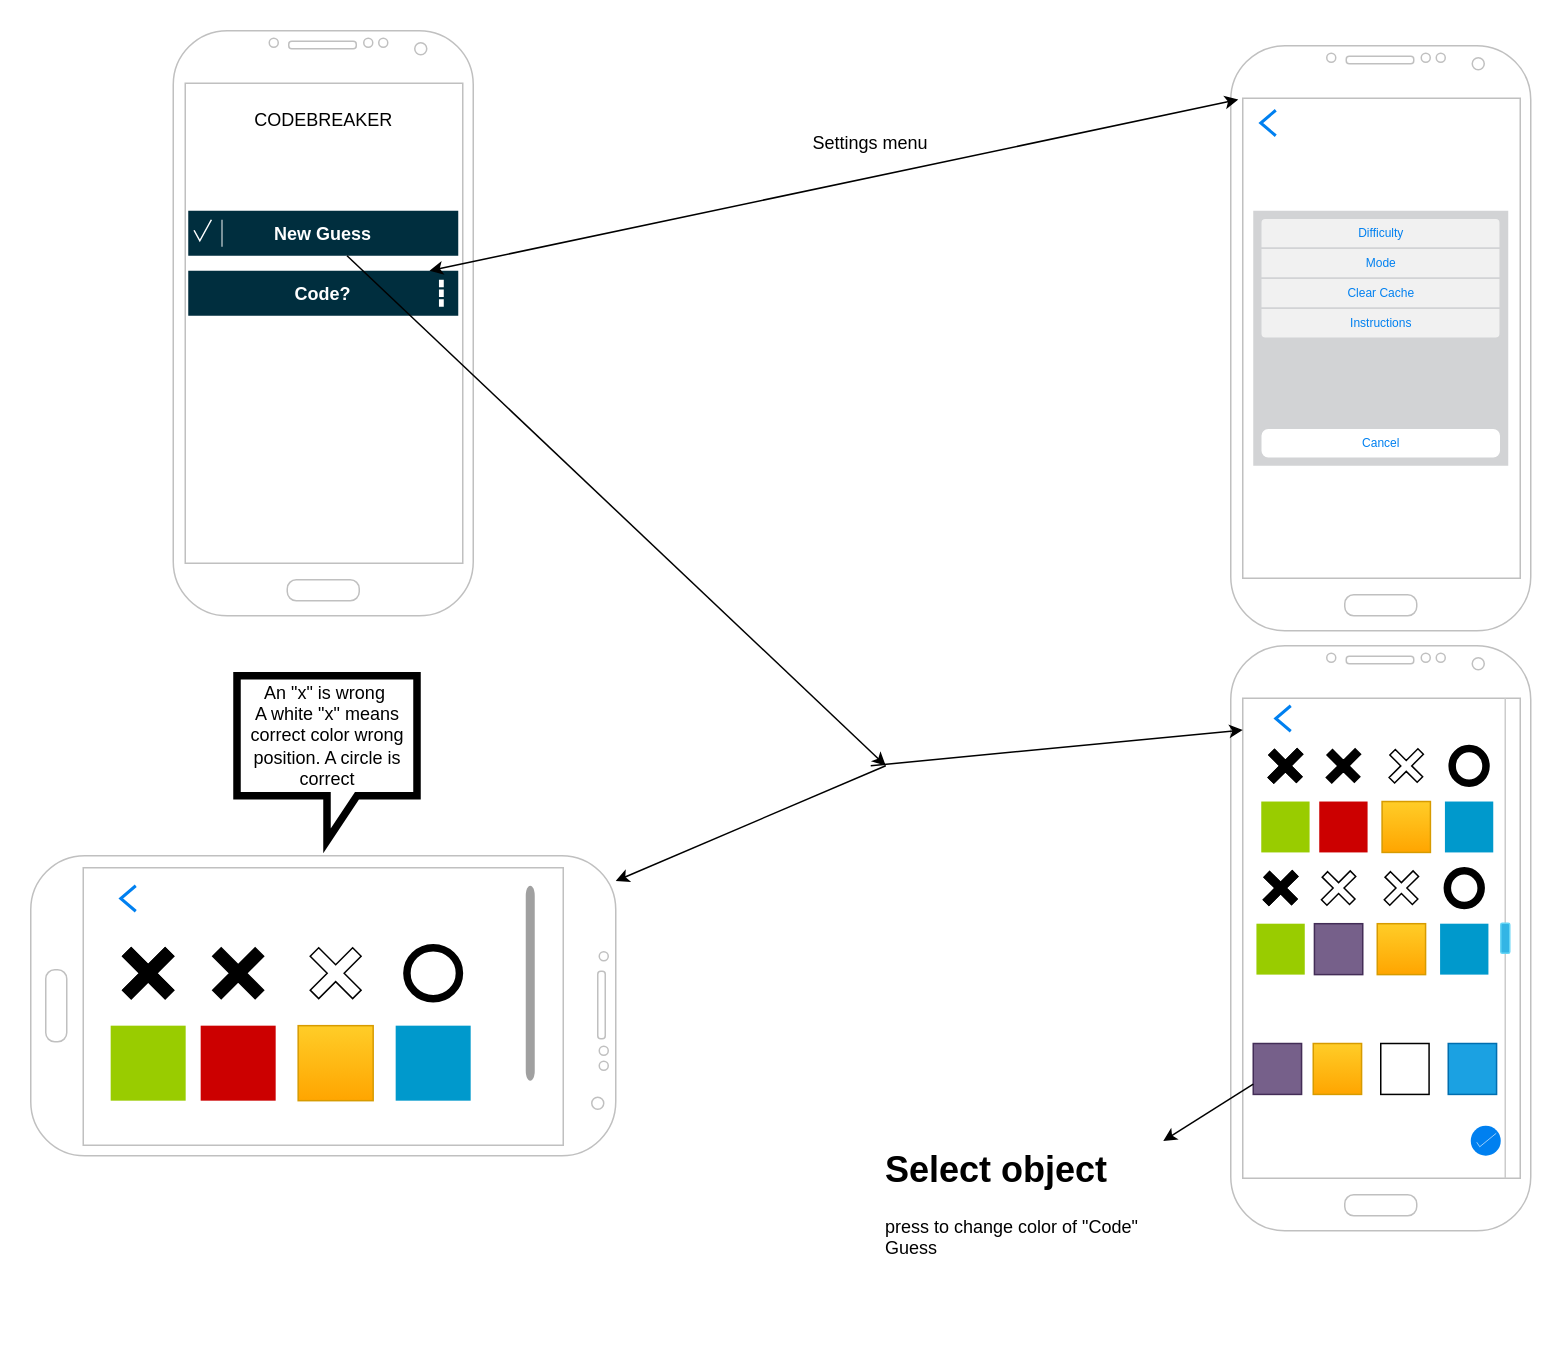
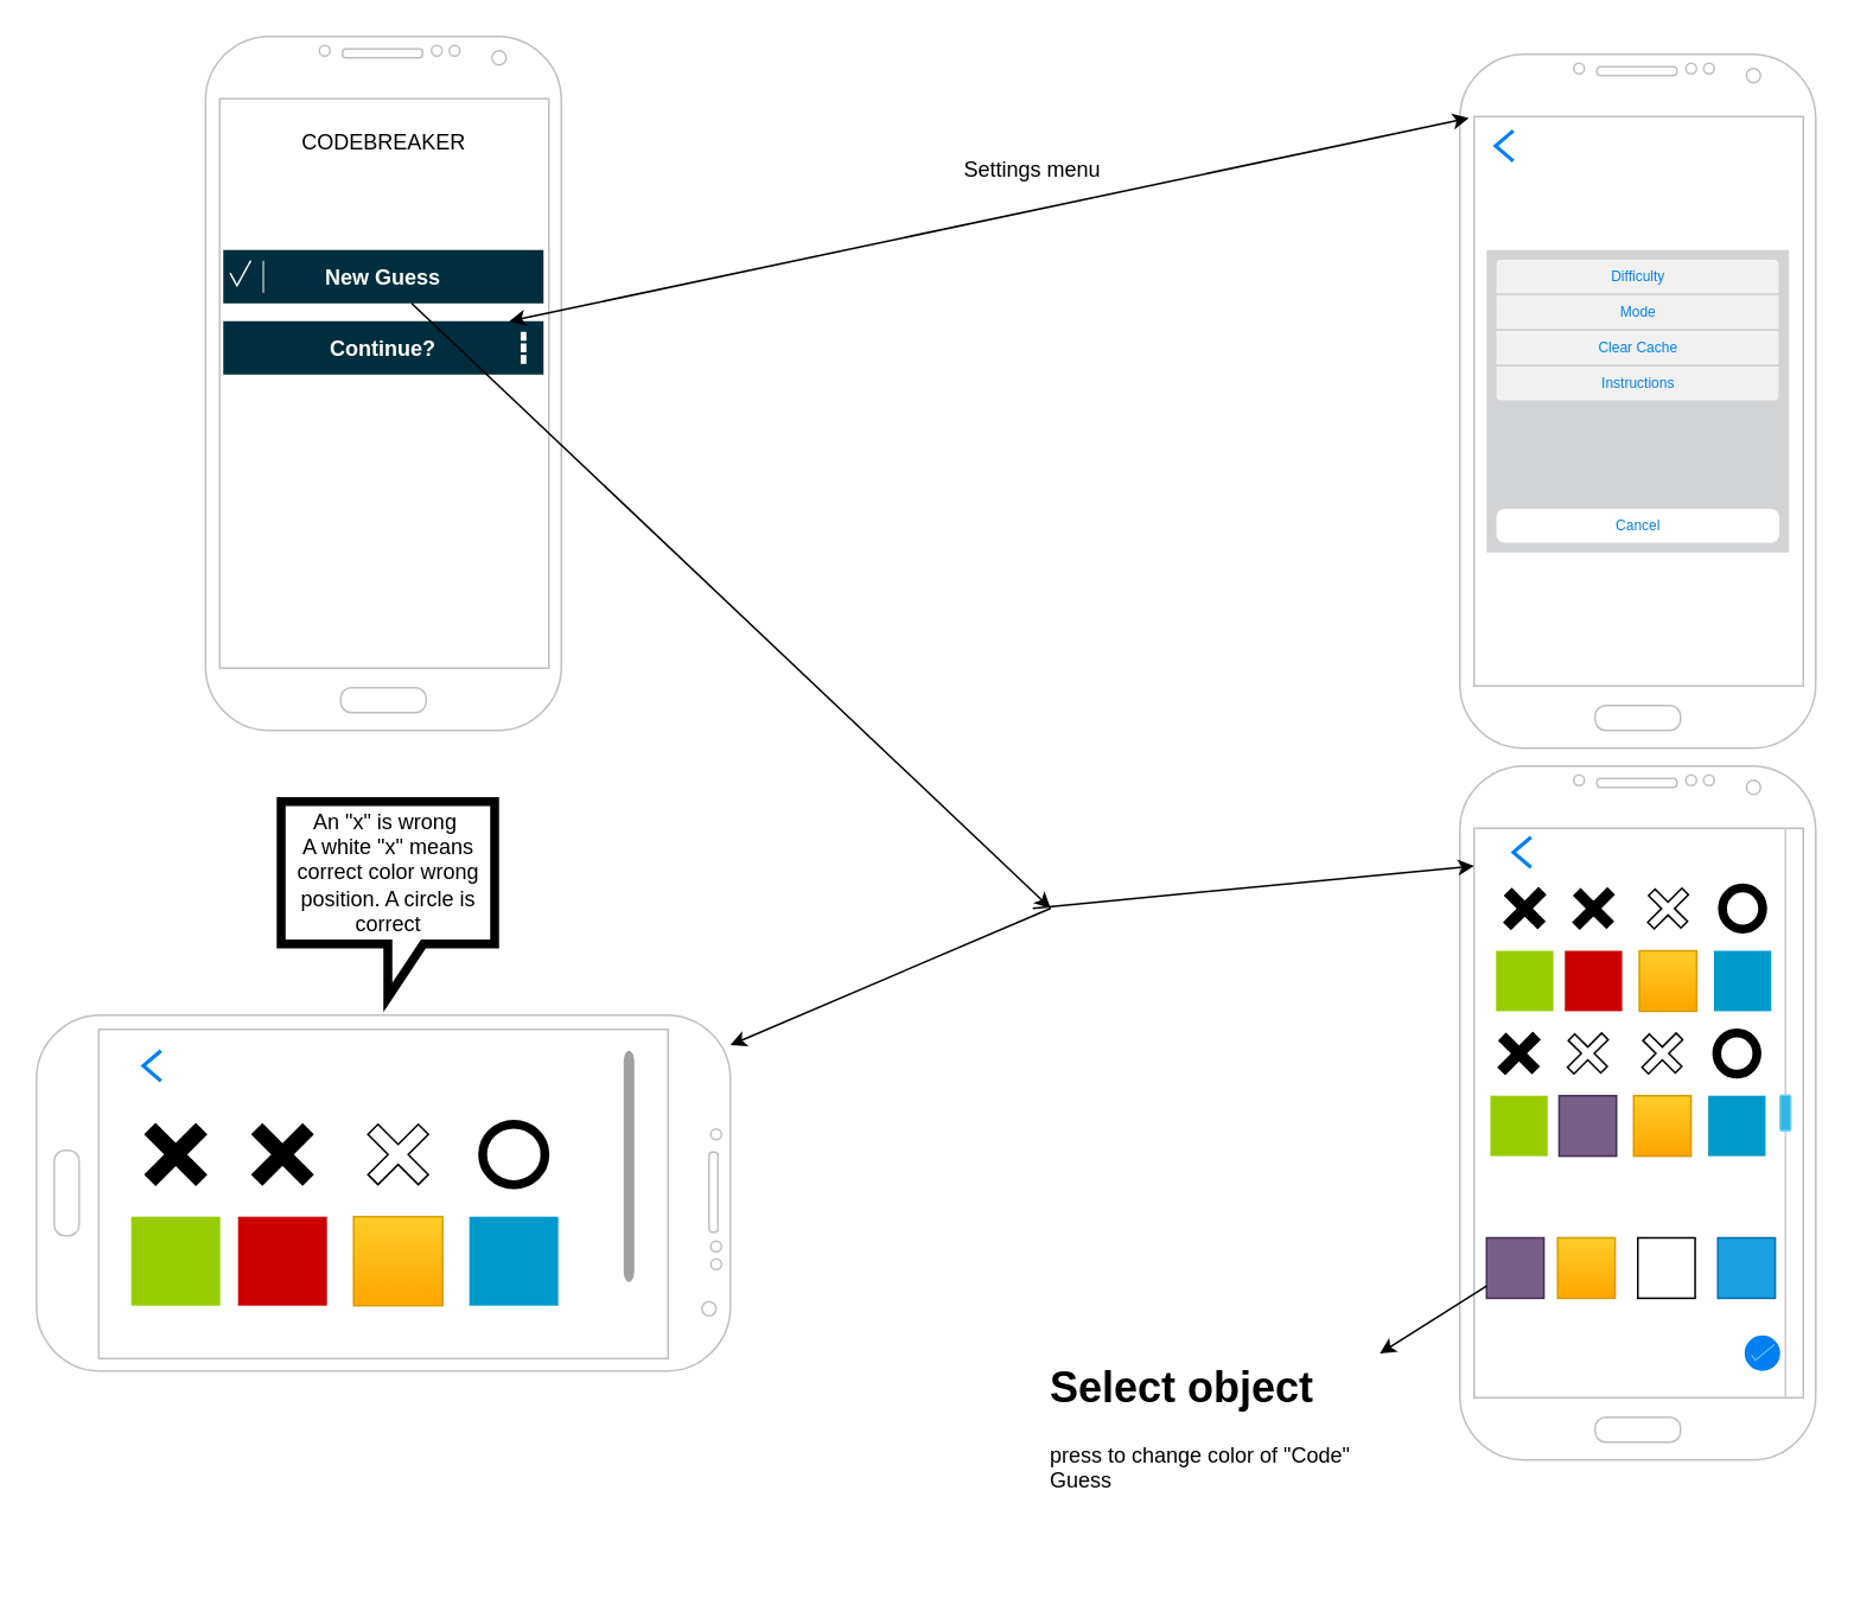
  <mxCell id="0" />
  <mxCell id="1" parent="0" />
  <mxCell id="2" value="" style="verticalLabelPosition=bottom;verticalAlign=top;html=1;shadow=0;dashed=0;strokeWidth=1;shape=mxgraph.android.phone2;strokeColor=#c0c0c0;" vertex="1" parent="1"><mxGeometry x="820" y="430" width="200" height="390" as="geometry" /></mxCell>
  <mxCell id="3" value="" style="verticalLabelPosition=bottom;verticalAlign=top;html=1;shadow=0;dashed=0;strokeWidth=1;shape=mxgraph.android.phone2;strokeColor=#c0c0c0;direction=south;" vertex="1" parent="1"><mxGeometry x="20" y="570" width="390" height="200" as="geometry" /></mxCell>
  <mxCell id="4" value="" style="verticalLabelPosition=bottom;verticalAlign=top;html=1;shadow=0;dashed=0;strokeWidth=1;shape=mxgraph.android.phone2;strokeColor=#c0c0c0;" vertex="1" parent="1"><mxGeometry x="115" y="20" width="200" height="390" as="geometry" /></mxCell>
  <mxCell id="5" value="" style="verticalLabelPosition=bottom;verticalAlign=top;html=1;shadow=0;dashed=0;strokeWidth=1;shape=mxgraph.android.phone2;strokeColor=#c0c0c0;" vertex="1" parent="1"><mxGeometry x="820" y="30" width="200" height="390" as="geometry" /></mxCell>
  <mxCell id="6" value="CODEBREAKER" style="text;html=1;strokeColor=none;fillColor=none;align=center;verticalAlign=middle;whiteSpace=wrap;rounded=0;" vertex="1" parent="1"><mxGeometry x="157.5" y="55" width="115" height="50" as="geometry" /></mxCell>
  <mxCell id="7" value="" style="strokeWidth=1;html=1;shadow=0;dashed=0;shape=mxgraph.android.contextual_split_action_bar_landscape;fillColor=#002E3E;fontColor=#FFFFFF;" vertex="1" parent="1"><mxGeometry x="125" y="140" width="180" height="70" as="geometry" /></mxCell>
  <mxCell id="8" value="New Guess" style="shape=transparent;fontStyle=1;fontColor=#ffffff;" vertex="1" parent="7"><mxGeometry width="180" height="30" as="geometry" /></mxCell>
- <mxCell id="9" value="Code?" style="shape=transparent;fontStyle=1;fontColor=#ffffff;" vertex="1" parent="7"><mxGeometry y="40" width="180" height="30" as="geometry" /></mxCell>
+ <mxCell id="9" value="Continue?" style="shape=transparent;fontStyle=1;fontColor=#ffffff;" vertex="1" parent="7"><mxGeometry y="40" width="180" height="30" as="geometry" /></mxCell>
  <mxCell id="10" value="An &quot;x&quot; is wrong&amp;nbsp;&lt;br&gt;A white &quot;x&quot; means correct color wrong position. A circle is correct" style="shape=callout;whiteSpace=wrap;html=1;perimeter=calloutPerimeter;strokeWidth=5;" vertex="1" parent="1"><mxGeometry x="157.5" y="450" width="120" height="110" as="geometry" /></mxCell>
  <mxCell id="11" value="&lt;h1&gt;Select object&lt;/h1&gt;&lt;div&gt;press to change color of &quot;Code&quot; Guess&lt;/div&gt;" style="text;html=1;strokeColor=none;fillColor=none;spacing=5;spacingTop=-20;whiteSpace=wrap;overflow=hidden;rounded=0;" vertex="1" parent="1"><mxGeometry x="585" y="760" width="190" height="120" as="geometry" /></mxCell>
  <mxCell id="12" value="" style="group" vertex="1" connectable="0" parent="1"><mxGeometry x="835" y="490.9" width="160" height="238.21" as="geometry" /></mxCell>
  <mxCell id="13" value="" style="group" vertex="1" connectable="0" parent="12"><mxGeometry width="160.0" height="158.338" as="geometry" /></mxCell>
  <mxCell id="14" value="" style="shape=cross;whiteSpace=wrap;html=1;rotation=45;fillColor=#000000;" vertex="1" parent="13"><mxGeometry x="5.339" y="87.071" width="25.777" height="27.149" as="geometry" /></mxCell>
  <mxCell id="15" value="" style="shape=cross;whiteSpace=wrap;html=1;rotation=45;fillColor=#000000;" vertex="1" parent="13"><mxGeometry x="5.339" y="87.071" width="25.777" height="27.149" as="geometry" /></mxCell>
  <mxCell id="16" value="" style="shape=cross;whiteSpace=wrap;html=1;rotation=45;" vertex="1" parent="13"><mxGeometry x="44.004" y="87.071" width="25.777" height="27.149" as="geometry" /></mxCell>
  <mxCell id="17" value="" style="shape=cross;whiteSpace=wrap;html=1;rotation=45;" vertex="1" parent="13"><mxGeometry x="85.891" y="87.071" width="25.777" height="27.149" as="geometry" /></mxCell>
  <mxCell id="18" value="" style="html=1;verticalLabelPosition=bottom;labelBackgroundColor=#ffffff;verticalAlign=top;shadow=0;dashed=0;strokeWidth=5;shape=mxgraph.ios7.misc.circle;" vertex="1" parent="13"><mxGeometry x="129.39" y="89.107" width="22.555" height="23.077" as="geometry" /></mxCell>
  <mxCell id="19" value="" style="verticalLabelPosition=bottom;verticalAlign=top;html=1;shadow=0;dashed=0;strokeWidth=1;strokeColor=none;shape=rect;fillColor=#99cc00;" vertex="1" parent="13"><mxGeometry x="5.339" y="42.953" width="32.221" height="33.937" as="geometry" /></mxCell>
  <mxCell id="20" value="" style="verticalLabelPosition=bottom;verticalAlign=top;html=1;shadow=0;dashed=0;strokeWidth=1;strokeColor=none;shape=rect;fillColor=#cc0000;" vertex="1" parent="13"><mxGeometry x="44.004" y="42.953" width="32.221" height="33.937" as="geometry" /></mxCell>
  <mxCell id="21" value="" style="verticalLabelPosition=bottom;verticalAlign=top;html=1;shadow=0;dashed=0;strokeWidth=1;strokeColor=#d79b00;shape=rect;fillColor=#ffcd28;gradientColor=#ffa500;" vertex="1" parent="13"><mxGeometry x="85.891" y="42.953" width="32.221" height="33.937" as="geometry" /></mxCell>
  <mxCell id="22" value="" style="verticalLabelPosition=bottom;verticalAlign=top;html=1;shadow=0;dashed=0;strokeWidth=1;strokeColor=none;shape=rect;fillColor=#0099cc;" vertex="1" parent="13"><mxGeometry x="127.779" y="42.953" width="32.221" height="33.937" as="geometry" /></mxCell>
  <mxCell id="23" value="" style="shape=cross;whiteSpace=wrap;html=1;rotation=45;fillColor=#000000;" vertex="1" parent="13"><mxGeometry x="8.561" y="5.623" width="25.777" height="27.149" as="geometry" /></mxCell>
  <mxCell id="24" value="" style="shape=cross;whiteSpace=wrap;html=1;rotation=45;fillColor=#000000;" vertex="1" parent="13"><mxGeometry x="8.561" y="5.623" width="25.777" height="27.149" as="geometry" /></mxCell>
  <mxCell id="25" value="" style="shape=cross;whiteSpace=wrap;html=1;rotation=45;fillColor=#000000;" vertex="1" parent="13"><mxGeometry x="47.226" y="5.623" width="25.777" height="27.149" as="geometry" /></mxCell>
  <mxCell id="26" value="" style="shape=cross;whiteSpace=wrap;html=1;rotation=45;" vertex="1" parent="13"><mxGeometry x="89.114" y="5.623" width="25.777" height="27.149" as="geometry" /></mxCell>
  <mxCell id="27" value="" style="html=1;verticalLabelPosition=bottom;labelBackgroundColor=#ffffff;verticalAlign=top;shadow=0;dashed=0;strokeWidth=5;shape=mxgraph.ios7.misc.circle;" vertex="1" parent="13"><mxGeometry x="132.612" y="7.659" width="22.555" height="23.077" as="geometry" /></mxCell>
  <mxCell id="28" value="" style="group" vertex="1" connectable="0" parent="13"><mxGeometry x="2.116" y="124.402" width="154.661" height="33.937" as="geometry" /></mxCell>
  <mxCell id="29" value="" style="verticalLabelPosition=bottom;verticalAlign=top;html=1;shadow=0;dashed=0;strokeWidth=1;strokeColor=none;shape=rect;fillColor=#99cc00;" vertex="1" parent="28"><mxGeometry width="32.221" height="33.937" as="geometry" /></mxCell>
  <mxCell id="30" value="" style="verticalLabelPosition=bottom;verticalAlign=top;html=1;shadow=0;dashed=0;strokeWidth=1;strokeColor=#432D57;shape=rect;fillColor=#76608a;fontColor=#ffffff;" vertex="1" parent="28"><mxGeometry x="38.665" width="32.221" height="33.937" as="geometry" /></mxCell>
  <mxCell id="31" value="" style="verticalLabelPosition=bottom;verticalAlign=top;html=1;shadow=0;dashed=0;strokeWidth=1;strokeColor=#d79b00;shape=rect;fillColor=#ffcd28;gradientColor=#ffa500;" vertex="1" parent="28"><mxGeometry x="80.553" width="32.221" height="33.937" as="geometry" /></mxCell>
  <mxCell id="32" value="" style="verticalLabelPosition=bottom;verticalAlign=top;html=1;shadow=0;dashed=0;strokeWidth=1;strokeColor=none;shape=rect;fillColor=#0099cc;" vertex="1" parent="28"><mxGeometry x="122.44" width="32.221" height="33.937" as="geometry" /></mxCell>
  <mxCell id="33" value="" style="group" vertex="1" connectable="0" parent="12"><mxGeometry y="204.273" width="154.661" height="33.937" as="geometry" /></mxCell>
  <mxCell id="34" value="" style="verticalLabelPosition=bottom;verticalAlign=top;html=1;shadow=0;dashed=0;strokeWidth=1;strokeColor=#432D57;shape=rect;fillColor=#76608a;fontColor=#ffffff;" vertex="1" parent="33"><mxGeometry width="32.221" height="33.937" as="geometry" /></mxCell>
  <mxCell id="35" value="" style="verticalLabelPosition=bottom;verticalAlign=top;html=1;shadow=0;dashed=0;strokeWidth=1;strokeColor=#d79b00;shape=rect;fillColor=#ffcd28;gradientColor=#ffa500;" vertex="1" parent="33"><mxGeometry x="40.003" width="32.221" height="33.937" as="geometry" /></mxCell>
  <mxCell id="36" value="" style="verticalLabelPosition=bottom;verticalAlign=top;html=1;shadow=0;dashed=0;strokeWidth=1;strokeColor=#006EAF;shape=rect;fillColor=#1ba1e2;fontColor=#ffffff;" vertex="1" parent="33"><mxGeometry x="129.995" width="32.221" height="33.937" as="geometry" /></mxCell>
  <mxCell id="37" value="" style="verticalLabelPosition=bottom;verticalAlign=top;html=1;shadow=0;dashed=0;strokeWidth=1;shape=rect;" vertex="1" parent="33"><mxGeometry x="85.0" width="32.221" height="33.937" as="geometry" /></mxCell>
  <mxCell id="38" value="" style="endArrow=classic;html=1;" edge="1" parent="12" source="34" target="11"><mxGeometry width="50" height="50" relative="1" as="geometry"><mxPoint y="310.851" as="sourcePoint" /><mxPoint x="-130.947" y="319.732" as="targetPoint" /></mxGeometry></mxCell>
  <mxCell id="39" value="" style="verticalLabelPosition=bottom;verticalAlign=top;html=1;shadow=0;dashed=0;strokeWidth=1;shape=mxgraph.android.quickscroll3;dy=0.5;fillColor=#33b5e5;strokeColor=#66D5F5;" vertex="1" parent="1"><mxGeometry x="1000" y="465" width="6" height="320" as="geometry" /></mxCell>
  <mxCell id="40" value="" style="endArrow=classic;html=1;" edge="1" parent="1" source="8"><mxGeometry width="50" height="50" relative="1" as="geometry"><mxPoint x="590" y="350" as="sourcePoint" /><mxPoint x="590" y="510" as="targetPoint" /></mxGeometry></mxCell>
  <mxCell id="41" value="" style="endArrow=classic;html=1;entryX=0.04;entryY=0.144;entryDx=0;entryDy=0;entryPerimeter=0;" edge="1" parent="1" target="2"><mxGeometry width="50" height="50" relative="1" as="geometry"><mxPoint x="580" y="510" as="sourcePoint" /><mxPoint x="640" y="300" as="targetPoint" /></mxGeometry></mxCell>
  <mxCell id="42" value="" style="endArrow=classic;html=1;" edge="1" parent="1" target="3"><mxGeometry width="50" height="50" relative="1" as="geometry"><mxPoint x="590" y="510" as="sourcePoint" /><mxPoint x="640" y="300" as="targetPoint" /></mxGeometry></mxCell>
  <mxCell id="43" value="" style="endArrow=classic;startArrow=classic;html=1;entryX=0.025;entryY=0.092;entryDx=0;entryDy=0;entryPerimeter=0;" edge="1" parent="1" source="9" target="5"><mxGeometry width="50" height="50" relative="1" as="geometry"><mxPoint x="590" y="350" as="sourcePoint" /><mxPoint x="640" y="300" as="targetPoint" /></mxGeometry></mxCell>
  <mxCell id="44" value="Settings menu" style="text;html=1;strokeColor=none;fillColor=none;align=center;verticalAlign=middle;whiteSpace=wrap;rounded=0;rotation=0;" vertex="1" parent="1"><mxGeometry x="520" y="85" width="120" height="20" as="geometry" /></mxCell>
  <mxCell id="45" value="" style="html=1;verticalLabelPosition=bottom;labelBackgroundColor=#ffffff;verticalAlign=top;shadow=0;dashed=0;strokeWidth=2;shape=mxgraph.ios7.misc.left;strokeColor=#0080f0;fillColor=#000000;" vertex="1" parent="1"><mxGeometry x="840" y="73" width="10" height="17" as="geometry" /></mxCell>
  <mxCell id="46" value="" style="shape=rect;rSize=3;strokeColor=none;fillColor=#D2D3D5;gradientColor=none;shadow=0;" vertex="1" parent="1"><mxGeometry x="835" y="140" width="170" height="170" as="geometry" /></mxCell>
  <mxCell id="47" value="Difficulty" style="html=1;strokeWidth=1;shadow=0;dashed=0;shape=mxgraph.ios7ui.topButton;rSize=3;strokeColor=#D2D3D5;fontSize=8;fillColor=#F1F1F1;fontColor=#0080F0;resizeWidth=1;" vertex="1" parent="46"><mxGeometry width="159.634" height="20" relative="1" as="geometry"><mxPoint x="5" y="5" as="offset" /></mxGeometry></mxCell>
  <mxCell id="48" value="Mode" style="shape=rect;html=1;strokeColor=#D2D3D5;fontSize=8;fillColor=#F1F1F1;fontColor=#0080F0;resizeWidth=1;" vertex="1" parent="46"><mxGeometry width="159.634" height="20" relative="1" as="geometry"><mxPoint x="5" y="25" as="offset" /></mxGeometry></mxCell>
  <mxCell id="49" value="Clear Cache" style="shape=rect;html=1;strokeColor=#D2D3D5;fontSize=8;fillColor=#F1F1F1;fontColor=#0080F0;resizeWidth=1;" vertex="1" parent="46"><mxGeometry width="159.634" height="20" relative="1" as="geometry"><mxPoint x="5" y="45" as="offset" /></mxGeometry></mxCell>
  <mxCell id="50" value="Instructions" style="html=1;strokeWidth=1;shadow=0;dashed=0;shape=mxgraph.ios7ui.bottomButton;rSize=3;strokeColor=#D2D3D5;fontSize=8;fillColor=#F1F1F1;fontColor=#0080F0;resizeWidth=1;" vertex="1" parent="46"><mxGeometry width="159.634" height="20" relative="1" as="geometry"><mxPoint x="5" y="65" as="offset" /></mxGeometry></mxCell>
  <mxCell id="51" value="Cancel" style="html=1;strokeWidth=1;shadow=0;dashed=0;shape=mxgraph.ios7ui.marginRect;rx=5;ry=5;rectMargin=5;strokeColor=#D2D3D5;fontSize=8;fillColor=#ffffff;fontColor=#0080F0;resizeWidth=1;" vertex="1" parent="46"><mxGeometry y="1" width="170" height="30" relative="1" as="geometry"><mxPoint y="-30" as="offset" /></mxGeometry></mxCell>
  <mxCell id="52" value="" style="html=1;verticalLabelPosition=bottom;labelBackgroundColor=#ffffff;verticalAlign=top;shadow=0;dashed=0;strokeWidth=2;shape=mxgraph.ios7.misc.select;fillColor=#0080f0;strokeColor=#ffffff;" vertex="1" parent="1"><mxGeometry x="980" y="750" width="20" height="20" as="geometry" /></mxCell>
  <mxCell id="53" value="" style="html=1;verticalLabelPosition=bottom;labelBackgroundColor=#ffffff;verticalAlign=top;shadow=0;dashed=0;strokeWidth=2;shape=mxgraph.ios7.misc.scroll_(vertical);fillColor=#a0a0a0;" vertex="1" parent="1"><mxGeometry x="350" y="590" width="6" height="130" as="geometry" /></mxCell>
  <mxCell id="54" value="" style="html=1;verticalLabelPosition=bottom;labelBackgroundColor=#ffffff;verticalAlign=top;shadow=0;dashed=0;strokeWidth=2;shape=mxgraph.ios7.misc.left;strokeColor=#0080f0;fillColor=#000000;" vertex="1" parent="1"><mxGeometry x="850" y="470" width="10" height="17" as="geometry" /></mxCell>
  <mxCell id="55" value="" style="group" vertex="1" connectable="0" parent="1"><mxGeometry x="69.996" y="619.996" width="243.284" height="113.284" as="geometry" /></mxCell>
  <mxCell id="56" value="" style="verticalLabelPosition=bottom;verticalAlign=top;html=1;shadow=0;dashed=0;strokeWidth=1;strokeColor=none;shape=rect;fillColor=#99cc00;" vertex="1" parent="55"><mxGeometry x="3.284" y="63.284" width="50" height="50" as="geometry" /></mxCell>
  <mxCell id="57" value="" style="verticalLabelPosition=bottom;verticalAlign=top;html=1;shadow=0;dashed=0;strokeWidth=1;strokeColor=none;shape=rect;fillColor=#cc0000;" vertex="1" parent="55"><mxGeometry x="63.284" y="63.284" width="50" height="50" as="geometry" /></mxCell>
  <mxCell id="58" value="" style="verticalLabelPosition=bottom;verticalAlign=top;html=1;shadow=0;dashed=0;strokeWidth=1;strokeColor=#d79b00;shape=rect;fillColor=#ffcd28;gradientColor=#ffa500;" vertex="1" parent="55"><mxGeometry x="128.284" y="63.284" width="50" height="50" as="geometry" /></mxCell>
  <mxCell id="59" value="" style="verticalLabelPosition=bottom;verticalAlign=top;html=1;shadow=0;dashed=0;strokeWidth=1;strokeColor=none;shape=rect;fillColor=#0099cc;" vertex="1" parent="55"><mxGeometry x="193.284" y="63.284" width="50" height="50" as="geometry" /></mxCell>
  <mxCell id="60" value="" style="shape=cross;whiteSpace=wrap;html=1;rotation=45;fillColor=#000000;" vertex="1" parent="55"><mxGeometry x="8.284" y="8.284" width="40" height="40" as="geometry" /></mxCell>
  <mxCell id="61" value="" style="shape=cross;whiteSpace=wrap;html=1;rotation=45;fillColor=#000000;" vertex="1" parent="55"><mxGeometry x="8.284" y="8.284" width="40" height="40" as="geometry" /></mxCell>
  <mxCell id="62" value="" style="shape=cross;whiteSpace=wrap;html=1;rotation=45;fillColor=#000000;" vertex="1" parent="55"><mxGeometry x="68.284" y="8.284" width="40" height="40" as="geometry" /></mxCell>
  <mxCell id="63" value="" style="shape=cross;whiteSpace=wrap;html=1;rotation=45;" vertex="1" parent="55"><mxGeometry x="133.284" y="8.284" width="40" height="40" as="geometry" /></mxCell>
  <mxCell id="64" value="" style="html=1;verticalLabelPosition=bottom;labelBackgroundColor=#ffffff;verticalAlign=top;shadow=0;dashed=0;strokeWidth=5;shape=mxgraph.ios7.misc.circle;" vertex="1" parent="55"><mxGeometry x="200.784" y="11.284" width="35" height="34" as="geometry" /></mxCell>
  <mxCell id="65" value="" style="html=1;verticalLabelPosition=bottom;labelBackgroundColor=#ffffff;verticalAlign=top;shadow=0;dashed=0;strokeWidth=2;shape=mxgraph.ios7.misc.left;strokeColor=#0080f0;fillColor=#000000;" vertex="1" parent="1"><mxGeometry x="80" y="590" width="10" height="17" as="geometry" /></mxCell>
